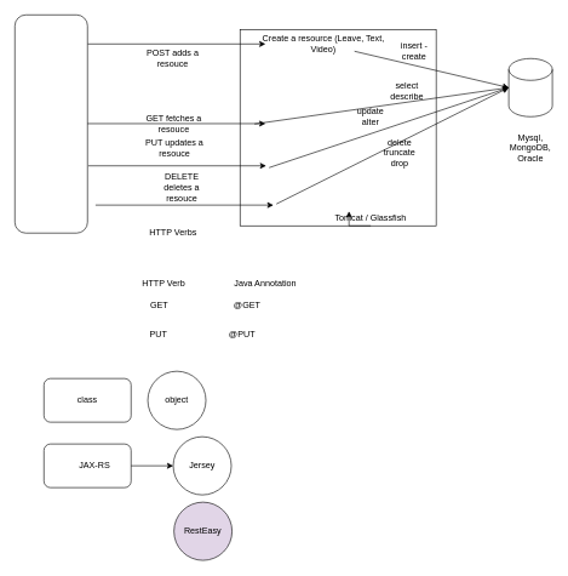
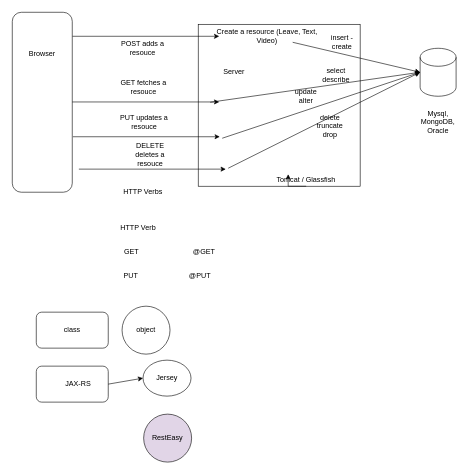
  <mxCell id="0" />
  <mxCell id="1" parent="0" />
  <mxCell id="2" value="" style="whiteSpace=wrap;html=1;aspect=fixed;" vertex="1" parent="1"><mxGeometry x="330" y="40" width="270" height="270" as="geometry" /></mxCell>
+ <mxCell id="3" value="Server" style="text;html=1;strokeColor=none;fillColor=none;align=center;verticalAlign=middle;whiteSpace=wrap;rounded=0;" vertex="1" parent="1"><mxGeometry x="370" y="110" width="40" height="20" as="geometry" /></mxCell>
  <mxCell id="4" value="Create a resource (Leave, Text, Video)" style="text;html=1;strokeColor=none;fillColor=none;align=center;verticalAlign=middle;whiteSpace=wrap;rounded=0;" vertex="1" parent="1"><mxGeometry x="360" y="50" width="170" height="20" as="geometry" /></mxCell>
  <mxCell id="5" value="" style="endArrow=classic;html=1;exitX=1;exitY=0.25;exitDx=0;exitDy=0;" edge="1" parent="1"><mxGeometry width="50" height="50" relative="1" as="geometry"><mxPoint x="120" y="60" as="sourcePoint" /><mxPoint x="365" y="60" as="targetPoint" /></mxGeometry></mxCell>
  <mxCell id="6" value="POST adds a resouce" style="text;html=1;strokeColor=none;fillColor=none;align=center;verticalAlign=middle;whiteSpace=wrap;rounded=0;" vertex="1" parent="1"><mxGeometry x="198" y="70" width="79" height="20" as="geometry" /></mxCell>
  <mxCell id="7" value="" style="shape=cylinder3;whiteSpace=wrap;html=1;boundedLbl=1;backgroundOutline=1;size=15;" vertex="1" parent="1"><mxGeometry x="700" y="80" width="60" height="80" as="geometry" /></mxCell>
  <mxCell id="8" value="" style="endArrow=classic;html=1;entryX=0;entryY=0.5;entryDx=0;entryDy=0;entryPerimeter=0;" edge="1" parent="1" source="4" target="7"><mxGeometry width="50" height="50" relative="1" as="geometry"><mxPoint x="520" y="100" as="sourcePoint" /><mxPoint x="570" y="50" as="targetPoint" /></mxGeometry></mxCell>
- <mxCell id="9" value="GET fetches a resouce" style="text;html=1;strokeColor=none;fillColor=none;align=center;verticalAlign=middle;whiteSpace=wrap;rounded=0;" vertex="1" parent="1"><mxGeometry x="198" y="160" width="82" height="20" as="geometry" /></mxCell>
+ <mxCell id="9" value="GET fetches a resouce" style="text;html=1;strokeColor=none;fillColor=none;align=center;verticalAlign=middle;whiteSpace=wrap;rounded=0;" vertex="1" parent="1"><mxGeometry x="198" y="135" width="82" height="20" as="geometry" /></mxCell>
  <mxCell id="10" value="" style="rounded=1;whiteSpace=wrap;html=1;" vertex="1" parent="1"><mxGeometry x="20" y="20" width="100" height="300" as="geometry" /></mxCell>
+ <mxCell id="11" value="Browser" style="text;html=1;strokeColor=none;fillColor=none;align=center;verticalAlign=middle;whiteSpace=wrap;rounded=0;" vertex="1" parent="1"><mxGeometry x="50" y="80" width="40" height="20" as="geometry" /></mxCell>
  <mxCell id="12" value="" style="endArrow=classic;html=1;exitX=1;exitY=0.25;exitDx=0;exitDy=0;" edge="1" parent="1"><mxGeometry width="50" height="50" relative="1" as="geometry"><mxPoint x="120" y="169.5" as="sourcePoint" /><mxPoint x="365" y="169.5" as="targetPoint" /></mxGeometry></mxCell>
  <mxCell id="13" value="HTTP Verbs" style="text;html=1;strokeColor=none;fillColor=none;align=center;verticalAlign=middle;whiteSpace=wrap;rounded=0;" vertex="1" parent="1"><mxGeometry x="162.5" y="310" width="150" height="20" as="geometry" /></mxCell>
  <mxCell id="14" value="PUT updates a resouce" style="text;html=1;strokeColor=none;fillColor=none;align=center;verticalAlign=middle;whiteSpace=wrap;rounded=0;" vertex="1" parent="1"><mxGeometry x="199" y="193" width="82" height="20" as="geometry" /></mxCell>
  <mxCell id="15" value="" style="endArrow=classic;html=1;exitX=1;exitY=0.25;exitDx=0;exitDy=0;" edge="1" parent="1"><mxGeometry width="50" height="50" relative="1" as="geometry"><mxPoint x="121" y="227.5" as="sourcePoint" /><mxPoint x="366" y="227.5" as="targetPoint" /></mxGeometry></mxCell>
  <mxCell id="16" value="DELETE deletes a resouce" style="text;html=1;strokeColor=none;fillColor=none;align=center;verticalAlign=middle;whiteSpace=wrap;rounded=0;" vertex="1" parent="1"><mxGeometry x="209" y="247" width="82" height="20" as="geometry" /></mxCell>
  <mxCell id="17" value="" style="endArrow=classic;html=1;exitX=1;exitY=0.25;exitDx=0;exitDy=0;" edge="1" parent="1"><mxGeometry width="50" height="50" relative="1" as="geometry"><mxPoint x="131" y="281.5" as="sourcePoint" /><mxPoint x="376" y="281.5" as="targetPoint" /></mxGeometry></mxCell>
  <mxCell id="18" value="" style="endArrow=classic;html=1;entryX=0;entryY=0.5;entryDx=0;entryDy=0;entryPerimeter=0;" edge="1" parent="1" target="7"><mxGeometry width="50" height="50" relative="1" as="geometry"><mxPoint x="350" y="170" as="sourcePoint" /><mxPoint x="660" y="140" as="targetPoint" /></mxGeometry></mxCell>
  <mxCell id="19" value="" style="endArrow=classic;html=1;" edge="1" parent="1"><mxGeometry width="50" height="50" relative="1" as="geometry"><mxPoint x="370" y="230" as="sourcePoint" /><mxPoint x="700" y="120" as="targetPoint" /></mxGeometry></mxCell>
  <mxCell id="20" value="" style="endArrow=classic;html=1;exitX=0.185;exitY=0.889;exitDx=0;exitDy=0;exitPerimeter=0;" edge="1" parent="1" source="2"><mxGeometry width="50" height="50" relative="1" as="geometry"><mxPoint x="380" y="330" as="sourcePoint" /><mxPoint x="700" y="120" as="targetPoint" /></mxGeometry></mxCell>
  <mxCell id="21" value="insert - create&lt;span style=&quot;color: rgba(0 , 0 , 0 , 0) ; font-family: monospace ; font-size: 0px&quot;&gt;%3CmxGraphModel%3E%3Croot%3E%3CmxCell%20id%3D%220%22%2F%3E%3CmxCell%20id%3D%221%22%20parent%3D%220%22%2F%3E%3CmxCell%20id%3D%222%22%20value%3D%22PUT%20updates%20a%20resouce%22%20style%3D%22text%3Bhtml%3D1%3BstrokeColor%3Dnone%3BfillColor%3Dnone%3Balign%3Dcenter%3BverticalAlign%3Dmiddle%3BwhiteSpace%3Dwrap%3Brounded%3D0%3B%22%20vertex%3D%221%22%20parent%3D%221%22%3E%3CmxGeometry%20x%3D%22199%22%20y%3D%22183%22%20width%3D%2282%22%20height%3D%2220%22%20as%3D%22geometry%22%2F%3E%3C%2FmxCell%3E%3CmxCell%20id%3D%223%22%20value%3D%22%22%20style%3D%22endArrow%3Dclassic%3Bhtml%3D1%3BexitX%3D1%3BexitY%3D0.25%3BexitDx%3D0%3BexitDy%3D0%3B%22%20edge%3D%221%22%20parent%3D%221%22%3E%3CmxGeometry%20width%3D%2250%22%20height%3D%2250%22%20relative%3D%221%22%20as%3D%22geometry%22%3E%3CmxPoint%20x%3D%22121%22%20y%3D%22217.5%22%20as%3D%22sourcePoint%22%2F%3E%3CmxPoint%20x%3D%22366%22%20y%3D%22217.5%22%20as%3D%22targetPoint%22%2F%3E%3C%2FmxGeometry%3E%3C%2FmxCell%3E%3C%2Froot%3E%3C%2FmxGraphModel%3E&lt;/span&gt;" style="text;html=1;strokeColor=none;fillColor=none;align=center;verticalAlign=middle;whiteSpace=wrap;rounded=0;" vertex="1" parent="1"><mxGeometry x="550" y="60" width="40" height="20" as="geometry" /></mxCell>
  <mxCell id="22" value="select describe" style="text;html=1;strokeColor=none;fillColor=none;align=center;verticalAlign=middle;whiteSpace=wrap;rounded=0;" vertex="1" parent="1"><mxGeometry x="540" y="115" width="40" height="20" as="geometry" /></mxCell>
  <mxCell id="23" value="update alter" style="text;html=1;strokeColor=none;fillColor=none;align=center;verticalAlign=middle;whiteSpace=wrap;rounded=0;" vertex="1" parent="1"><mxGeometry x="490" y="150" width="40" height="20" as="geometry" /></mxCell>
  <mxCell id="24" value="delete truncate drop" style="text;html=1;strokeColor=none;fillColor=none;align=center;verticalAlign=middle;whiteSpace=wrap;rounded=0;" vertex="1" parent="1"><mxGeometry x="530" y="200" width="40" height="20" as="geometry" /></mxCell>
  <mxCell id="25" value="Tomcat / Glassfish" style="text;html=1;strokeColor=none;fillColor=none;align=center;verticalAlign=middle;whiteSpace=wrap;rounded=0;" vertex="1" parent="1"><mxGeometry x="450" y="290" width="120" height="20" as="geometry" /></mxCell>
  <mxCell id="26" style="edgeStyle=orthogonalEdgeStyle;rounded=0;orthogonalLoop=1;jettySize=auto;html=1;exitX=0.5;exitY=1;exitDx=0;exitDy=0;entryX=0.25;entryY=0;entryDx=0;entryDy=0;" edge="1" parent="1" source="25" target="25"><mxGeometry relative="1" as="geometry" /></mxCell>
  <mxCell id="27" value="Mysql, MongoDB,&lt;br&gt;Oracle" style="text;html=1;strokeColor=none;fillColor=none;align=center;verticalAlign=middle;whiteSpace=wrap;rounded=0;" vertex="1" parent="1"><mxGeometry x="710" y="193" width="40" height="20" as="geometry" /></mxCell>
  <mxCell id="28" value="GET" style="text;html=1;strokeColor=none;fillColor=none;align=center;verticalAlign=middle;whiteSpace=wrap;rounded=0;" vertex="1" parent="1"><mxGeometry x="199" y="410" width="40" height="20" as="geometry" /></mxCell>
  <mxCell id="29" value="@GET" style="text;html=1;strokeColor=none;fillColor=none;align=center;verticalAlign=middle;whiteSpace=wrap;rounded=0;" vertex="1" parent="1"><mxGeometry x="320" y="410" width="40" height="20" as="geometry" /></mxCell>
- <mxCell id="30" value="HTTP Verb" style="text;html=1;strokeColor=none;fillColor=none;align=center;verticalAlign=middle;whiteSpace=wrap;rounded=0;" vertex="1" parent="1"><mxGeometry x="190" y="380" width="70" height="20" as="geometry" /></mxCell>
- <mxCell id="31" value="Java Annotation" style="text;html=1;strokeColor=none;fillColor=none;align=center;verticalAlign=middle;whiteSpace=wrap;rounded=0;" vertex="1" parent="1"><mxGeometry x="320" y="380" width="90" height="20" as="geometry" /></mxCell>
+ <mxCell id="30" value="HTTP Verb" style="text;html=1;strokeColor=none;fillColor=none;align=center;verticalAlign=middle;whiteSpace=wrap;rounded=0;" vertex="1" parent="1"><mxGeometry x="195" y="370" width="70" height="20" as="geometry" /></mxCell>
  <mxCell id="32" value="PUT" style="text;html=1;strokeColor=none;fillColor=none;align=center;verticalAlign=middle;whiteSpace=wrap;rounded=0;" vertex="1" parent="1"><mxGeometry x="198" y="450" width="40" height="20" as="geometry" /></mxCell>
  <mxCell id="33" value="@PUT" style="text;html=1;strokeColor=none;fillColor=none;align=center;verticalAlign=middle;whiteSpace=wrap;rounded=0;" vertex="1" parent="1"><mxGeometry x="312.5" y="450" width="40" height="20" as="geometry" /></mxCell>
  <mxCell id="34" value="" style="rounded=1;whiteSpace=wrap;html=1;" vertex="1" parent="1"><mxGeometry x="60" y="520" width="120" height="60" as="geometry" /></mxCell>
  <mxCell id="35" value="class" style="text;html=1;strokeColor=none;fillColor=none;align=center;verticalAlign=middle;whiteSpace=wrap;rounded=0;" vertex="1" parent="1"><mxGeometry x="100" y="540" width="40" height="20" as="geometry" /></mxCell>
  <mxCell id="36" value="object" style="ellipse;whiteSpace=wrap;html=1;aspect=fixed;" vertex="1" parent="1"><mxGeometry x="203" y="510" width="80" height="80" as="geometry" /></mxCell>
  <mxCell id="37" value="" style="rounded=1;whiteSpace=wrap;html=1;" vertex="1" parent="1"><mxGeometry x="60" y="610" width="120" height="60" as="geometry" /></mxCell>
  <mxCell id="38" value="JAX-RS" style="text;html=1;strokeColor=none;fillColor=none;align=center;verticalAlign=middle;whiteSpace=wrap;rounded=0;" vertex="1" parent="1"><mxGeometry x="100" y="630" width="60" height="20" as="geometry" /></mxCell>
- <mxCell id="39" value="Jersey" style="ellipse;whiteSpace=wrap;html=1;aspect=fixed;" vertex="1" parent="1"><mxGeometry x="238" y="600" width="80" height="80" as="geometry" /></mxCell>
+ <mxCell id="39" value="Jersey" style="ellipse;whiteSpace=wrap;html=1;aspect=fixed;" vertex="1" parent="1"><mxGeometry x="238" y="600" width="80" height="60" as="geometry" /></mxCell>
  <mxCell id="40" value="RestEasy" style="ellipse;whiteSpace=wrap;html=1;aspect=fixed;fillColor=#e1d5e7;" vertex="1" parent="1"><mxGeometry x="239" y="690" width="80" height="80" as="geometry" /></mxCell>
  <mxCell id="41" value="" style="endArrow=classic;html=1;exitX=1;exitY=0.5;exitDx=0;exitDy=0;entryX=0;entryY=0.5;entryDx=0;entryDy=0;" edge="1" parent="1" source="37" target="39"><mxGeometry width="50" height="50" relative="1" as="geometry"><mxPoint x="180" y="680" as="sourcePoint" /><mxPoint x="230" y="630" as="targetPoint" /></mxGeometry></mxCell>
